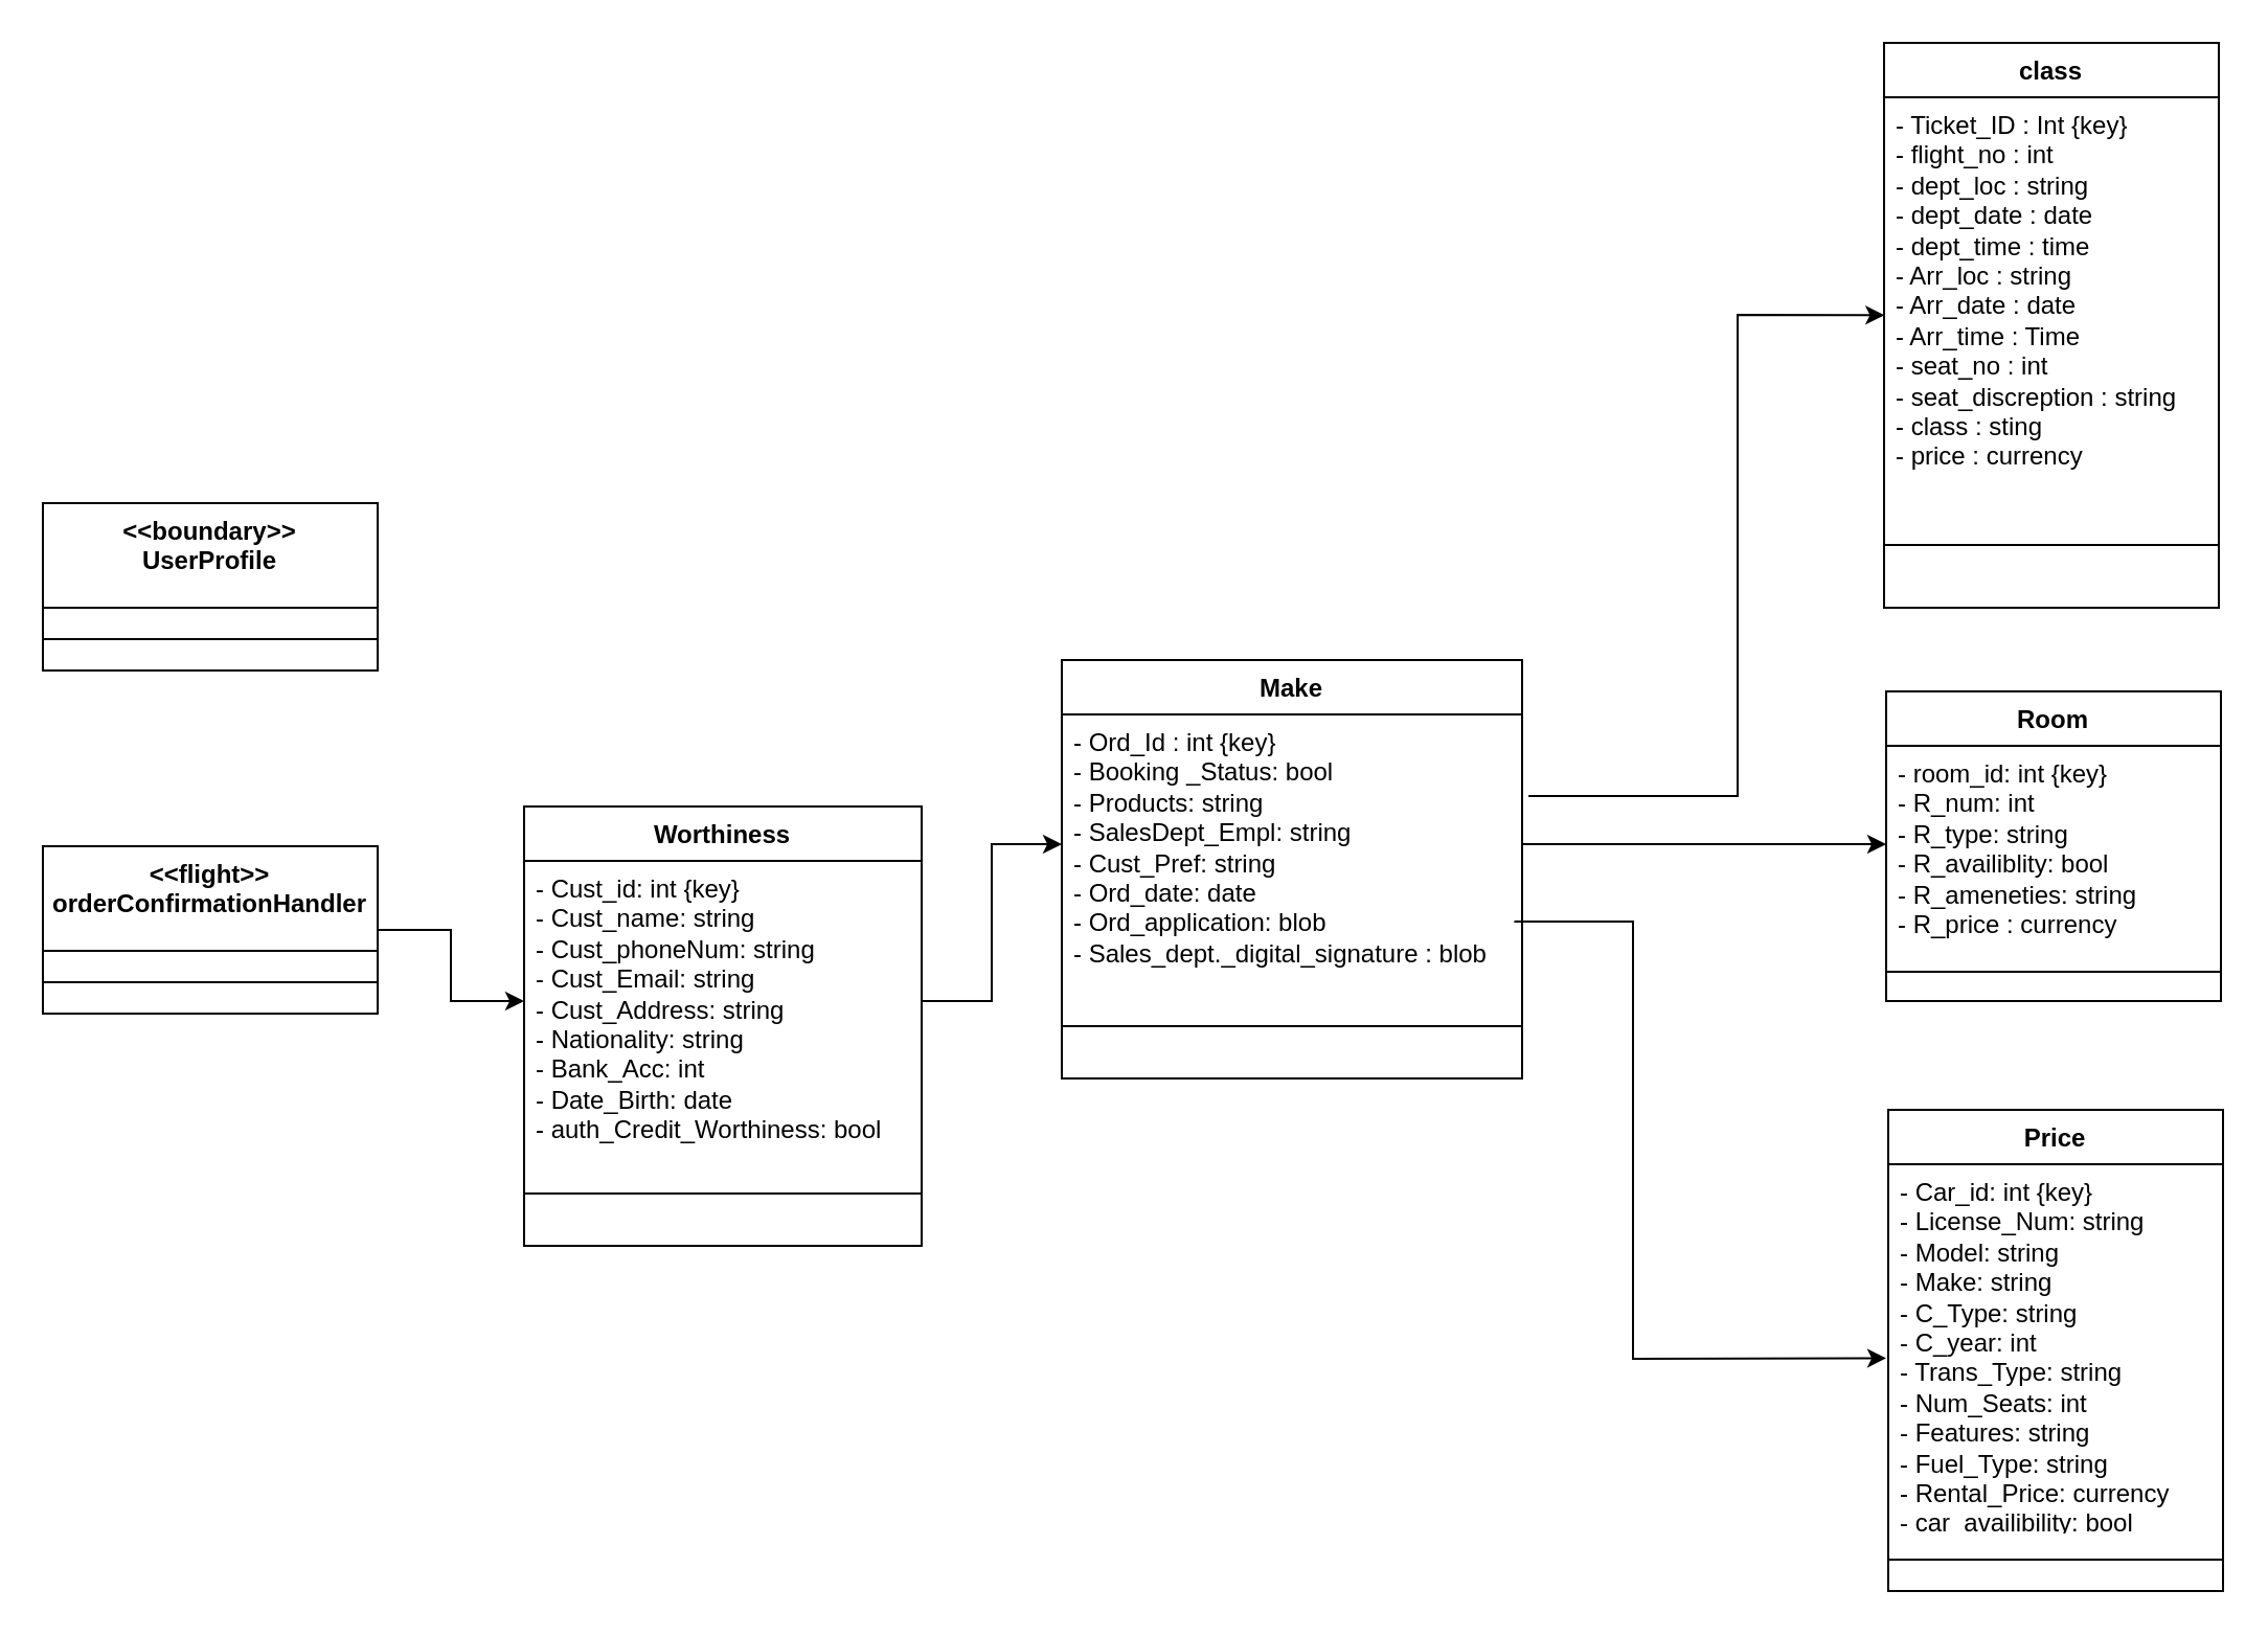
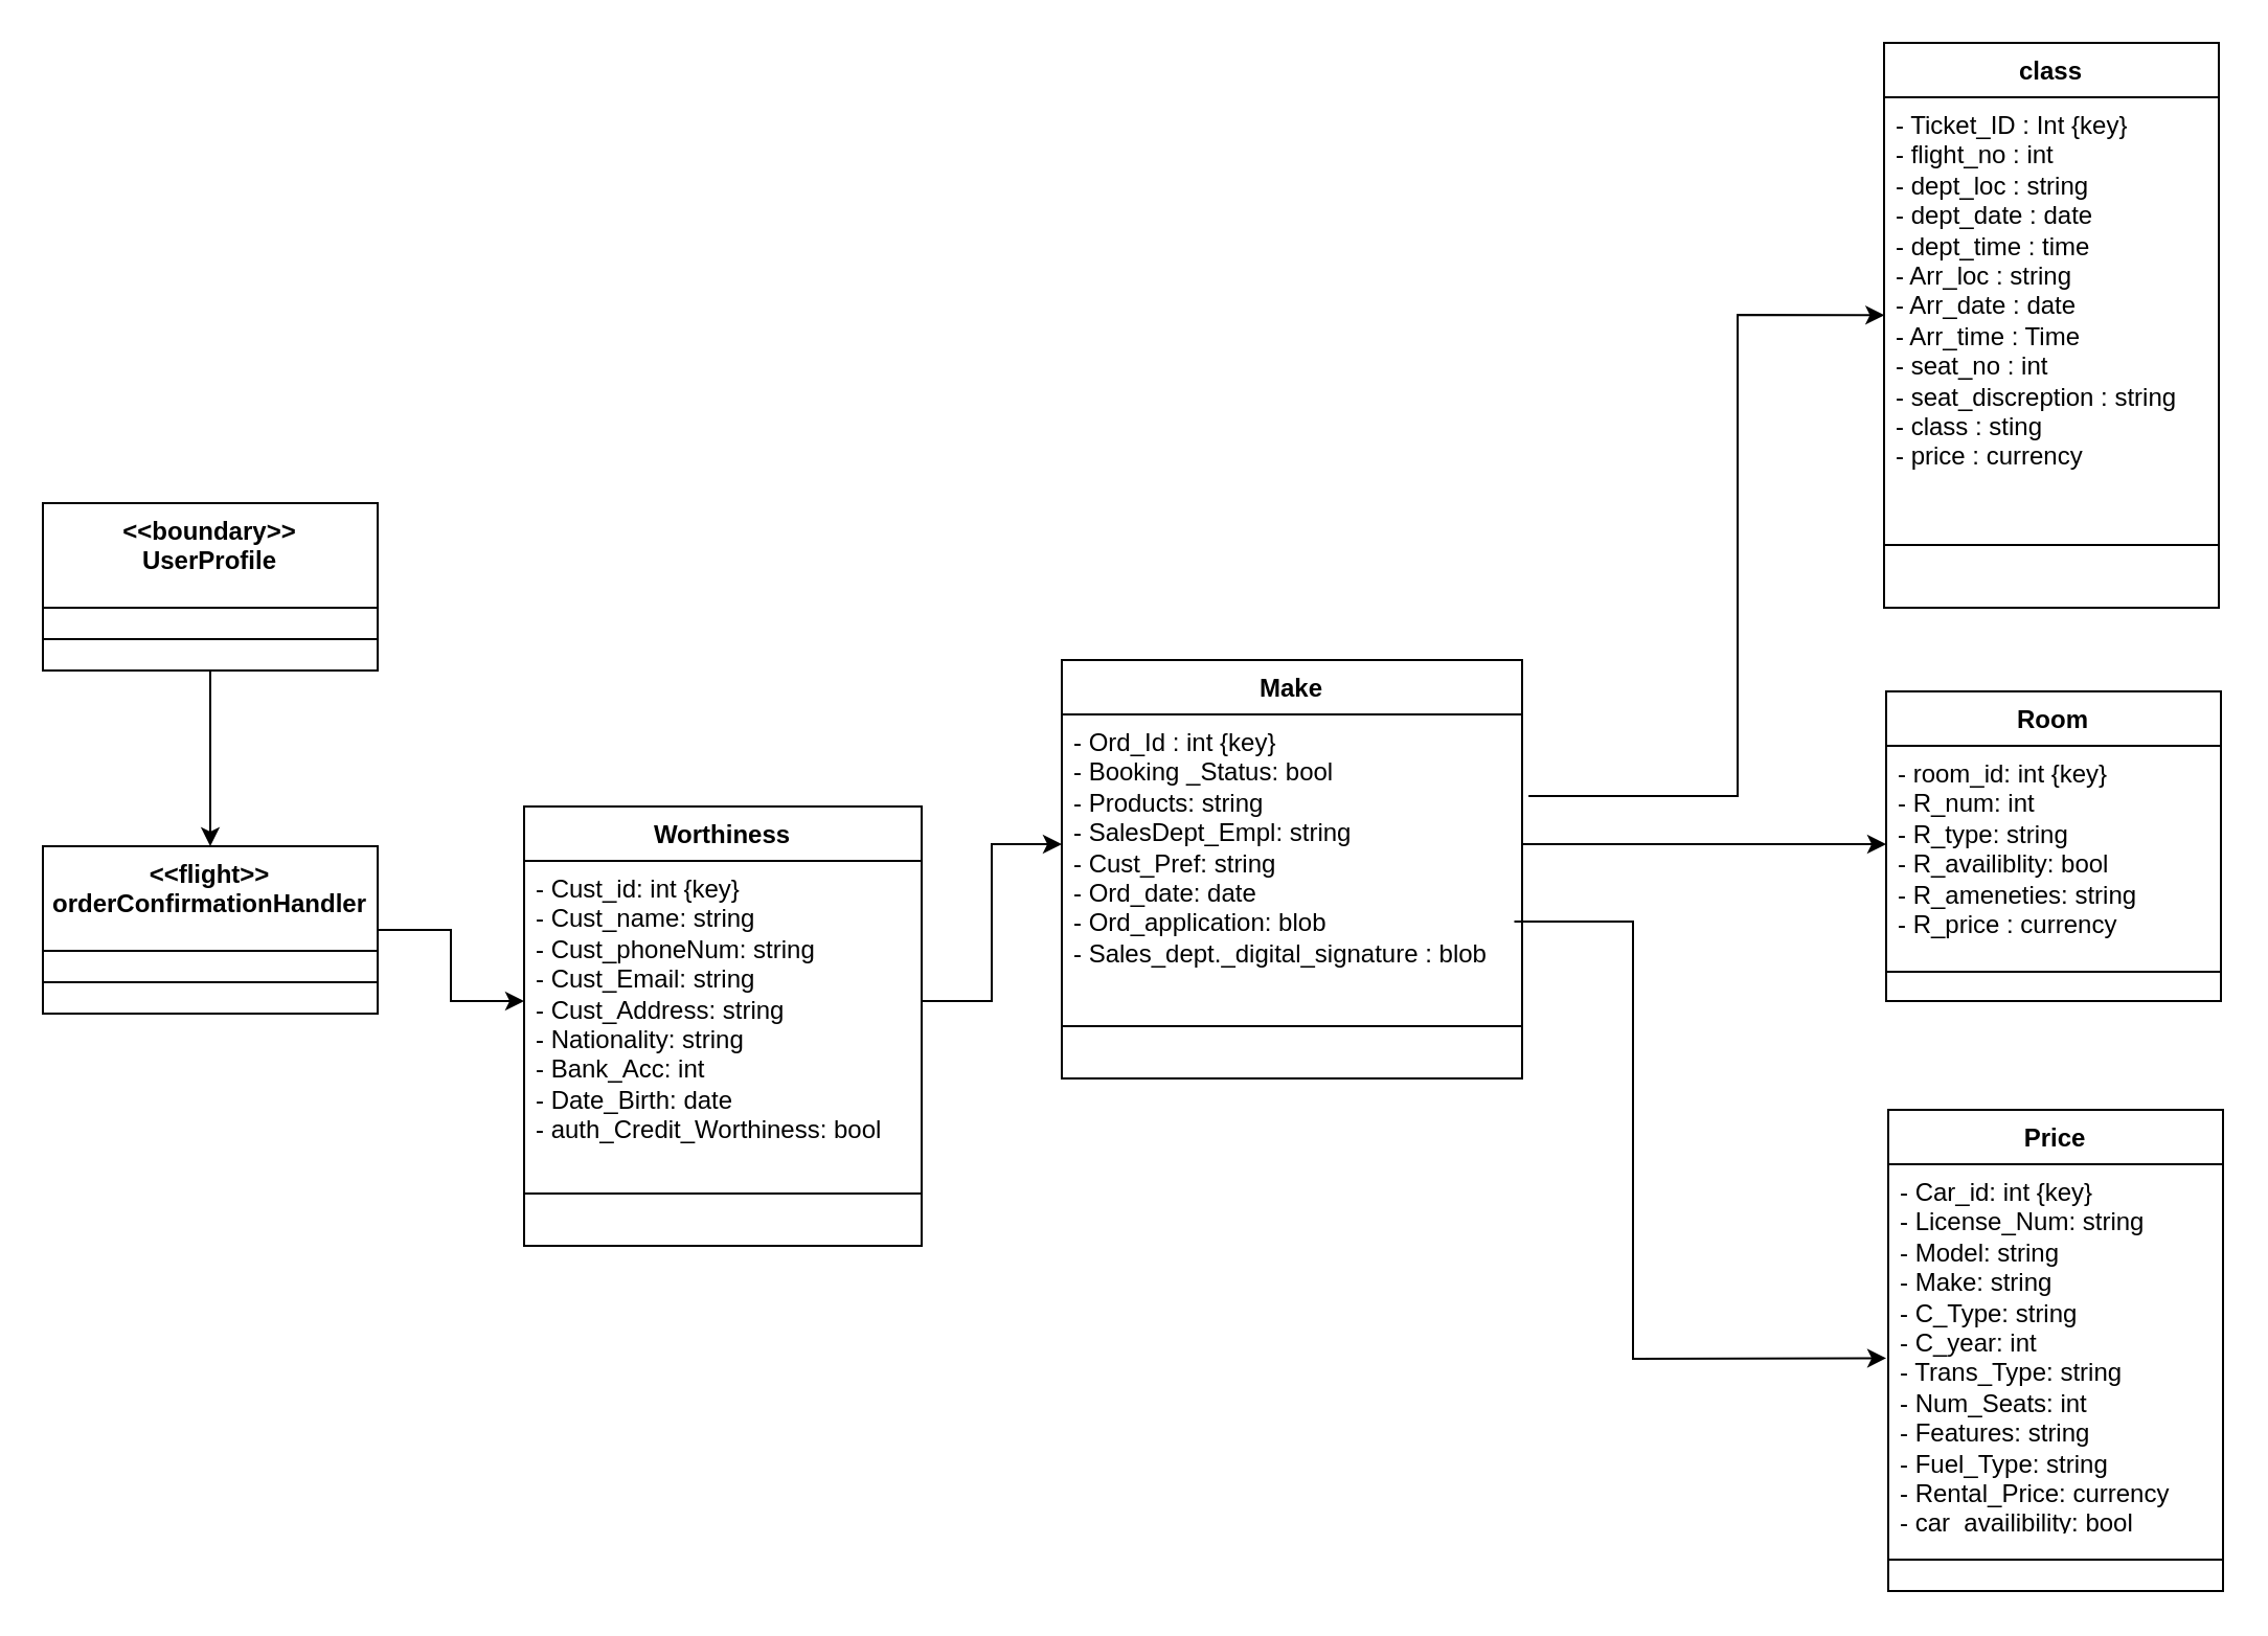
  <mxCell id="0" />
  <mxCell id="1" parent="0" />
  <mxCell id="2" style="edgeStyle=orthogonalEdgeStyle;rounded=0;orthogonalLoop=1;jettySize=auto;html=1;entryX=0;entryY=0.5;entryDx=0;entryDy=0;" edge="1" parent="1" source="3" target="9"><mxGeometry relative="1" as="geometry" /></mxCell>
  <mxCell id="3" value="&lt;div&gt;&amp;lt;&amp;lt;flight&amp;gt;&amp;gt;&lt;/div&gt;orderConfirmationHandler" style="swimlane;fontStyle=1;align=center;verticalAlign=top;childLayout=stackLayout;horizontal=1;startSize=50;horizontalStack=0;resizeParent=1;resizeParentMax=0;resizeLast=0;collapsible=1;marginBottom=0;whiteSpace=wrap;html=1;" vertex="1" parent="1"><mxGeometry x="20" y="404" width="160" height="80" as="geometry" /></mxCell>
  <mxCell id="4" value="" style="line;strokeWidth=1;fillColor=none;align=left;verticalAlign=middle;spacingTop=-1;spacingLeft=3;spacingRight=3;rotatable=0;labelPosition=right;points=[];portConstraint=eastwest;strokeColor=inherit;" vertex="1" parent="3"><mxGeometry y="50" width="160" height="30" as="geometry" /></mxCell>
+ <mxCell id="5" style="edgeStyle=orthogonalEdgeStyle;rounded=0;orthogonalLoop=1;jettySize=auto;html=1;entryX=0.5;entryY=0;entryDx=0;entryDy=0;" edge="1" parent="1" source="6" target="3"><mxGeometry relative="1" as="geometry" /></mxCell>
  <mxCell id="6" value="&lt;div&gt;&amp;lt;&amp;lt;boundary&amp;gt;&amp;gt;&lt;/div&gt;UserProfile" style="swimlane;fontStyle=1;align=center;verticalAlign=top;childLayout=stackLayout;horizontal=1;startSize=50;horizontalStack=0;resizeParent=1;resizeParentMax=0;resizeLast=0;collapsible=1;marginBottom=0;whiteSpace=wrap;html=1;" vertex="1" parent="1"><mxGeometry x="20" y="240" width="160" height="80" as="geometry" /></mxCell>
  <mxCell id="7" value="" style="line;strokeWidth=1;fillColor=none;align=left;verticalAlign=middle;spacingTop=-1;spacingLeft=3;spacingRight=3;rotatable=0;labelPosition=right;points=[];portConstraint=eastwest;strokeColor=inherit;" vertex="1" parent="6"><mxGeometry y="50" width="160" height="30" as="geometry" /></mxCell>
  <mxCell id="8" value="Worthiness" style="swimlane;fontStyle=1;align=center;verticalAlign=top;childLayout=stackLayout;horizontal=1;startSize=26;horizontalStack=0;resizeParent=1;resizeParentMax=0;resizeLast=0;collapsible=1;marginBottom=0;whiteSpace=wrap;html=1;" vertex="1" parent="1"><mxGeometry x="250" y="385" width="190" height="210" as="geometry" /></mxCell>
  <mxCell id="9" value="- Cust_id: int {key}&lt;div&gt;- Cust_name: string&lt;/div&gt;&lt;div&gt;- Cust_phoneNum: string&lt;/div&gt;&lt;div&gt;- Cust_Email: string&lt;/div&gt;&lt;div&gt;- Cust_Address: string&lt;/div&gt;&lt;div&gt;- Nationality: string&lt;/div&gt;&lt;div&gt;- Bank_Acc: int&lt;/div&gt;&lt;div&gt;- Date_Birth: date&lt;/div&gt;&lt;div&gt;- auth_Credit_Worthiness: bool&lt;/div&gt;&lt;div&gt;&lt;br style=&quot;text-align: center;&quot;&gt;&lt;/div&gt;" style="text;strokeColor=none;fillColor=none;align=left;verticalAlign=top;spacingLeft=4;spacingRight=4;overflow=hidden;rotatable=0;points=[[0,0.5],[1,0.5]];portConstraint=eastwest;whiteSpace=wrap;html=1;" vertex="1" parent="8"><mxGeometry y="26" width="190" height="134" as="geometry" /></mxCell>
  <mxCell id="10" value="" style="line;strokeWidth=1;fillColor=none;align=left;verticalAlign=middle;spacingTop=-1;spacingLeft=3;spacingRight=3;rotatable=0;labelPosition=right;points=[];portConstraint=eastwest;strokeColor=inherit;" vertex="1" parent="8"><mxGeometry y="160" width="190" height="50" as="geometry" /></mxCell>
  <mxCell id="11" value="Make" style="swimlane;fontStyle=1;align=center;verticalAlign=top;childLayout=stackLayout;horizontal=1;startSize=26;horizontalStack=0;resizeParent=1;resizeParentMax=0;resizeLast=0;collapsible=1;marginBottom=0;whiteSpace=wrap;html=1;" vertex="1" parent="1"><mxGeometry x="507" y="315" width="220" height="200" as="geometry" /></mxCell>
  <mxCell id="12" value="&lt;span style=&quot;text-wrap-mode: nowrap;&quot;&gt;- Ord_Id : int {key}&lt;/span&gt;&lt;div style=&quot;text-wrap-mode: nowrap;&quot;&gt;- Booking _Status: bool&lt;/div&gt;&lt;div style=&quot;text-wrap-mode: nowrap;&quot;&gt;- Products: string&lt;/div&gt;&lt;div style=&quot;text-wrap-mode: nowrap;&quot;&gt;- SalesDept_Empl: string&lt;/div&gt;&lt;div style=&quot;text-wrap-mode: nowrap;&quot;&gt;- Cust_Pref: string&lt;/div&gt;&lt;div style=&quot;text-wrap-mode: nowrap;&quot;&gt;- Ord_date: date&lt;/div&gt;&lt;div style=&quot;text-wrap-mode: nowrap;&quot;&gt;- Ord_application: blob&lt;/div&gt;&lt;div style=&quot;text-wrap-mode: nowrap;&quot;&gt;- Sales_dept._digital_signature : blob&lt;/div&gt;" style="text;strokeColor=none;fillColor=none;align=left;verticalAlign=top;spacingLeft=4;spacingRight=4;overflow=hidden;rotatable=0;points=[[0,0.5],[1,0.5]];portConstraint=eastwest;whiteSpace=wrap;html=1;" vertex="1" parent="11"><mxGeometry y="26" width="220" height="124" as="geometry" /></mxCell>
  <mxCell id="13" value="" style="line;strokeWidth=1;fillColor=none;align=left;verticalAlign=middle;spacingTop=-1;spacingLeft=3;spacingRight=3;rotatable=0;labelPosition=right;points=[];portConstraint=eastwest;strokeColor=inherit;" vertex="1" parent="11"><mxGeometry y="150" width="220" height="50" as="geometry" /></mxCell>
  <mxCell id="14" style="edgeStyle=orthogonalEdgeStyle;rounded=0;orthogonalLoop=1;jettySize=auto;html=1;entryX=0;entryY=0.5;entryDx=0;entryDy=0;" edge="1" parent="1" source="9" target="12"><mxGeometry relative="1" as="geometry" /></mxCell>
  <mxCell id="15" value="class" style="swimlane;fontStyle=1;align=center;verticalAlign=top;childLayout=stackLayout;horizontal=1;startSize=26;horizontalStack=0;resizeParent=1;resizeParentMax=0;resizeLast=0;collapsible=1;marginBottom=0;whiteSpace=wrap;html=1;" vertex="1" parent="1"><mxGeometry x="900" y="20" width="160" height="270" as="geometry" /></mxCell>
  <mxCell id="16" value="&lt;span style=&quot;text-wrap-mode: nowrap;&quot;&gt;- Ticket_ID : Int {key}&lt;/span&gt;&lt;div style=&quot;text-wrap-mode: nowrap;&quot;&gt;&lt;div style=&quot;text-wrap-mode: wrap;&quot;&gt;- flight_no : int&lt;/div&gt;&lt;div style=&quot;text-wrap-mode: wrap;&quot;&gt;- dept_loc : string&lt;/div&gt;&lt;div style=&quot;text-wrap-mode: wrap;&quot;&gt;- dept_date : date&lt;/div&gt;&lt;div style=&quot;text-wrap-mode: wrap;&quot;&gt;- dept_time : time&lt;/div&gt;&lt;div style=&quot;text-wrap-mode: wrap;&quot;&gt;- Arr_loc : string&lt;/div&gt;&lt;div style=&quot;text-wrap-mode: wrap;&quot;&gt;- Arr_date : date&lt;/div&gt;&lt;div style=&quot;text-wrap-mode: wrap;&quot;&gt;- Arr_time : Time&lt;/div&gt;&lt;div style=&quot;text-wrap-mode: wrap;&quot;&gt;- seat_no : int&lt;/div&gt;&lt;div style=&quot;text-wrap-mode: wrap;&quot;&gt;- seat_discreption : string&lt;/div&gt;&lt;div style=&quot;text-wrap-mode: wrap;&quot;&gt;- class : sting&lt;/div&gt;&lt;div style=&quot;text-wrap-mode: wrap;&quot;&gt;- price : currency&lt;/div&gt;&lt;/div&gt;" style="text;strokeColor=none;fillColor=none;align=left;verticalAlign=top;spacingLeft=4;spacingRight=4;overflow=hidden;rotatable=0;points=[[0,0.5],[1,0.5]];portConstraint=eastwest;whiteSpace=wrap;html=1;" vertex="1" parent="15"><mxGeometry y="26" width="160" height="184" as="geometry" /></mxCell>
  <mxCell id="17" value="" style="line;strokeWidth=1;fillColor=none;align=left;verticalAlign=middle;spacingTop=-1;spacingLeft=3;spacingRight=3;rotatable=0;labelPosition=right;points=[];portConstraint=eastwest;strokeColor=inherit;" vertex="1" parent="15"><mxGeometry y="210" width="160" height="60" as="geometry" /></mxCell>
  <mxCell id="18" value="Room" style="swimlane;fontStyle=1;align=center;verticalAlign=top;childLayout=stackLayout;horizontal=1;startSize=26;horizontalStack=0;resizeParent=1;resizeParentMax=0;resizeLast=0;collapsible=1;marginBottom=0;whiteSpace=wrap;html=1;" vertex="1" parent="1"><mxGeometry x="901" y="330" width="160" height="148" as="geometry" /></mxCell>
  <mxCell id="19" value="- room_id: int {key}&lt;div&gt;- R_num: int&lt;/div&gt;&lt;div&gt;- R_type: string&lt;/div&gt;&lt;div&gt;- R_availiblity: bool&lt;/div&gt;&lt;div&gt;- R_ameneties: string&lt;/div&gt;&lt;div&gt;- R_price : currency&lt;/div&gt;" style="text;strokeColor=none;fillColor=none;align=left;verticalAlign=top;spacingLeft=4;spacingRight=4;overflow=hidden;rotatable=0;points=[[0,0.5],[1,0.5]];portConstraint=eastwest;whiteSpace=wrap;html=1;" vertex="1" parent="18"><mxGeometry y="26" width="160" height="94" as="geometry" /></mxCell>
  <mxCell id="20" value="" style="line;strokeWidth=1;fillColor=none;align=left;verticalAlign=middle;spacingTop=-1;spacingLeft=3;spacingRight=3;rotatable=0;labelPosition=right;points=[];portConstraint=eastwest;strokeColor=inherit;" vertex="1" parent="18"><mxGeometry y="120" width="160" height="28" as="geometry" /></mxCell>
  <mxCell id="21" value="Price" style="swimlane;fontStyle=1;align=center;verticalAlign=top;childLayout=stackLayout;horizontal=1;startSize=26;horizontalStack=0;resizeParent=1;resizeParentMax=0;resizeLast=0;collapsible=1;marginBottom=0;whiteSpace=wrap;html=1;" vertex="1" parent="1"><mxGeometry x="902" y="530" width="160" height="230" as="geometry" /></mxCell>
  <mxCell id="22" value="&lt;div&gt;&lt;span style=&quot;background-color: initial;&quot;&gt;- Car_id: int {key}&amp;nbsp;&lt;/span&gt;&lt;/div&gt;&lt;div&gt;&lt;div&gt;- License_Num: string&lt;/div&gt;&lt;div&gt;- Model: string&lt;/div&gt;&lt;div&gt;- Make: string&lt;/div&gt;&lt;div&gt;- C_Type: string&lt;/div&gt;&lt;div&gt;- C_year: int&lt;/div&gt;&lt;div&gt;- Trans_Type: string&lt;/div&gt;&lt;div&gt;- Num_Seats: int&lt;/div&gt;&lt;div&gt;- Features: string&lt;/div&gt;&lt;div&gt;- Fuel_Type: string&amp;nbsp;&lt;/div&gt;&lt;div&gt;- Rental_Price: currency&lt;/div&gt;&lt;/div&gt;&lt;div&gt;- car_availibility: bool&lt;/div&gt;" style="text;strokeColor=none;fillColor=none;align=left;verticalAlign=top;spacingLeft=4;spacingRight=4;overflow=hidden;rotatable=0;points=[[0,0.5],[1,0.5]];portConstraint=eastwest;whiteSpace=wrap;html=1;" vertex="1" parent="21"><mxGeometry y="26" width="160" height="174" as="geometry" /></mxCell>
  <mxCell id="23" value="" style="line;strokeWidth=1;fillColor=none;align=left;verticalAlign=middle;spacingTop=-1;spacingLeft=3;spacingRight=3;rotatable=0;labelPosition=right;points=[];portConstraint=eastwest;strokeColor=inherit;" vertex="1" parent="21"><mxGeometry y="200" width="160" height="30" as="geometry" /></mxCell>
  <mxCell id="24" value="" style="endArrow=classic;html=1;rounded=0;exitX=0.983;exitY=0.798;exitDx=0;exitDy=0;exitPerimeter=0;entryX=-0.006;entryY=0.533;entryDx=0;entryDy=0;entryPerimeter=0;" edge="1" parent="1" target="22" source="12"><mxGeometry width="50" height="50" relative="1" as="geometry"><mxPoint x="734" y="440" as="sourcePoint" /><mxPoint x="780" y="739" as="targetPoint" /><Array as="points"><mxPoint x="780" y="440" /><mxPoint x="780" y="649" /></Array></mxGeometry></mxCell>
  <mxCell id="25" style="edgeStyle=orthogonalEdgeStyle;rounded=0;orthogonalLoop=1;jettySize=auto;html=1;entryX=0;entryY=0.5;entryDx=0;entryDy=0;" edge="1" parent="1" source="12" target="19"><mxGeometry relative="1" as="geometry" /></mxCell>
  <mxCell id="26" value="" style="endArrow=classic;html=1;rounded=0;exitX=1.014;exitY=0.315;exitDx=0;exitDy=0;exitPerimeter=0;entryX=0.001;entryY=0.566;entryDx=0;entryDy=0;entryPerimeter=0;" edge="1" parent="1" source="12" target="16"><mxGeometry width="50" height="50" relative="1" as="geometry"><mxPoint x="440" y="530" as="sourcePoint" /><mxPoint x="830" y="50" as="targetPoint" /><Array as="points"><mxPoint x="830" y="380" /><mxPoint x="830" y="150" /></Array></mxGeometry></mxCell>
